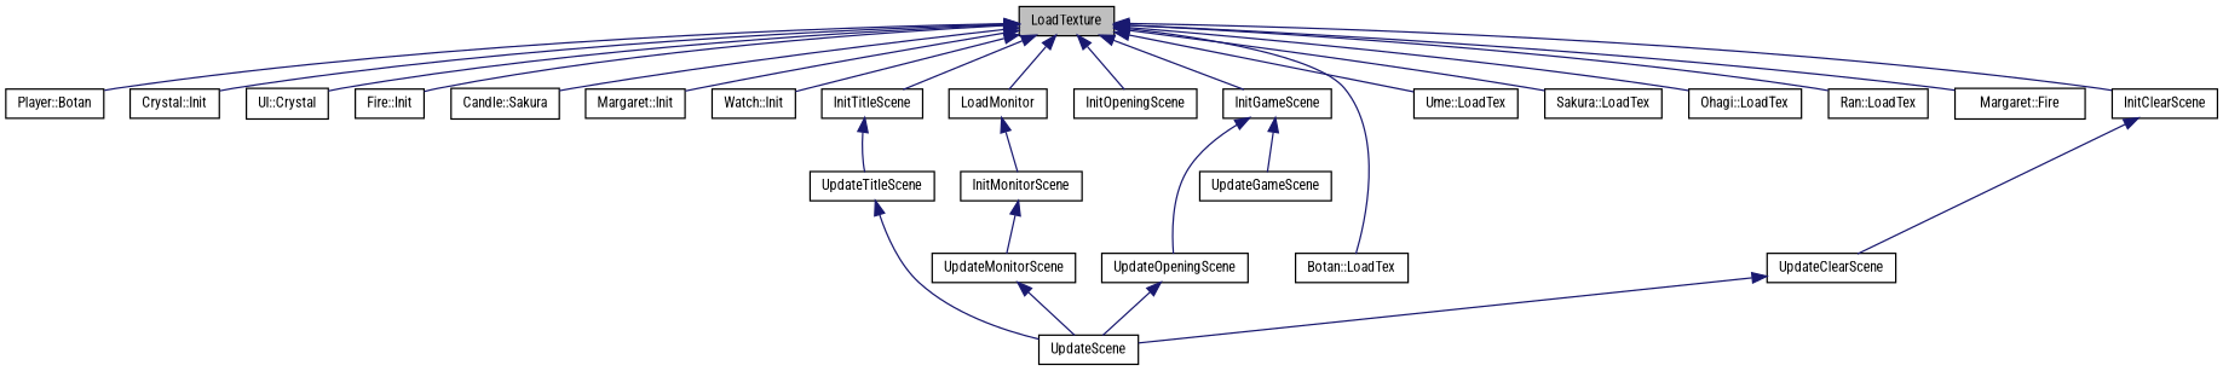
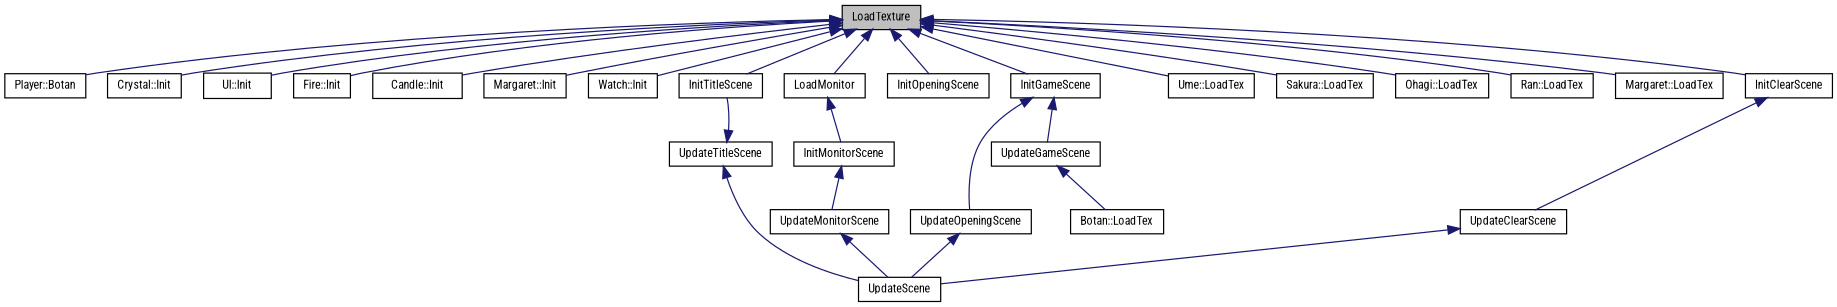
  digraph {
    fontname="Roboto Condensed"
    rankdir=TB
    node [color=black fillcolor=white fontname="Roboto Condensed" fontsize=10 shape=record style=filled]
    edge [color=midnightblue dir=back fontname="Roboto Condensed" fontsize=10 labelfontname=Helvetica labelfontsize=10 style=solid]
    n1 [fillcolor=grey75 fontcolor=black height=0.2 label=LoadTexture width=0.4]
    n2 [height=0.2 label="Player::Botan" width=0.4]
    n3 [height=0.2 label="Crystal::Init" width=0.4]
-   n4 [height=0.2 label="UI::Crystal" width=0.4]
+   n4 [height=0.2 label="UI::Init" width=0.4]
    n5 [height=0.2 label="Fire::Init" width=0.4]
-   n6 [height=0.2 label="Candle::Sakura" width=0.4]
+   n6 [height=0.2 label="Candle::Init" width=0.4]
    n7 [height=0.2 label="Margaret::Init" width=0.4]
    n8 [height=0.2 label="Watch::Init" width=0.4]
    n9 [height=0.2 label=InitClearScene width=0.4]
    n10 [height=0.2 label=InitGameScene width=0.4]
    n11 [height=0.2 label=InitOpeningScene width=0.4]
    n12 [height=0.2 label=InitTitleScene width=0.4]
    n13 [height=0.2 label=LoadMonitor width=0.4]
    n14 [height=0.2 label="Ume::LoadTex" width=0.4]
    n15 [height=0.2 label="Sakura::LoadTex" width=0.4]
    n16 [height=0.2 label="Ohagi::LoadTex" width=0.4]
    n17 [height=0.2 label="Ran::LoadTex" width=0.4]
-   n18 [height=0.2 label="Margaret::Fire" width=0.4]
+   n18 [height=0.2 label="Margaret::LoadTex" width=0.4]
    n19 [height=0.2 label="Botan::LoadTex" width=0.4]
    n20 [height=0.2 label=UpdateClearScene width=0.4]
    n21 [height=0.2 label=UpdateGameScene width=0.4]
    n22 [height=0.2 label=UpdateOpeningScene width=0.4]
    n23 [height=0.2 label=UpdateTitleScene width=0.4]
    n24 [height=0.2 label=InitMonitorScene width=0.4]
    n25 [height=0.2 label=UpdateScene width=0.4]
    n26 [height=0.2 label=UpdateMonitorScene width=0.4]
    n1 -> n2
    n1 -> n3
    n1 -> n4
    n1 -> n5
    n1 -> n6
    n1 -> n7
    n1 -> n8
    n1 -> n9
    n1 -> n10
    n1 -> n11
    n1 -> n12
    n1 -> n13
    n1 -> n14
    n1 -> n15
    n1 -> n16
    n1 -> n17
    n1 -> n18
-   n1 -> n19
+   n21 -> n19
    n9 -> n20
    n10 -> n21
    n10 -> n22
-   n12 -> n23
+   n23 -> n12
    n13 -> n24
    n20 -> n25
    n22 -> n25
    n23 -> n25
    n24 -> n26
    n26 -> n25
  }
